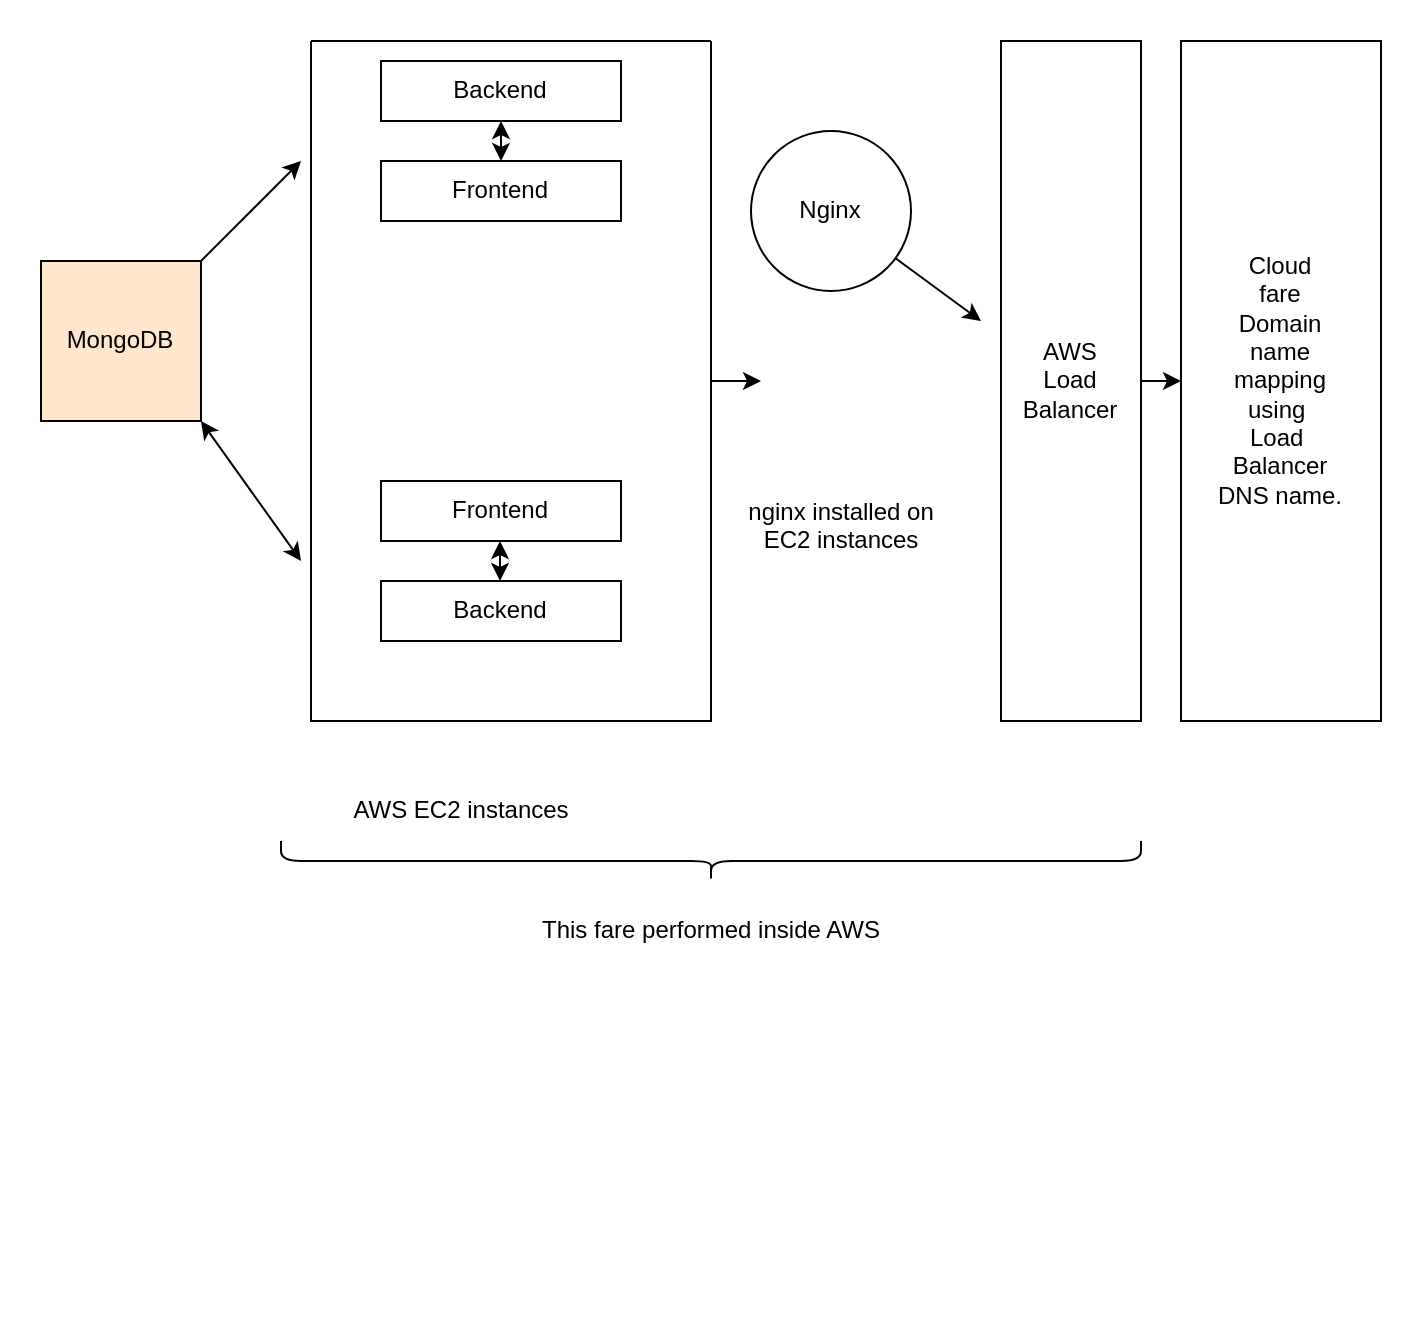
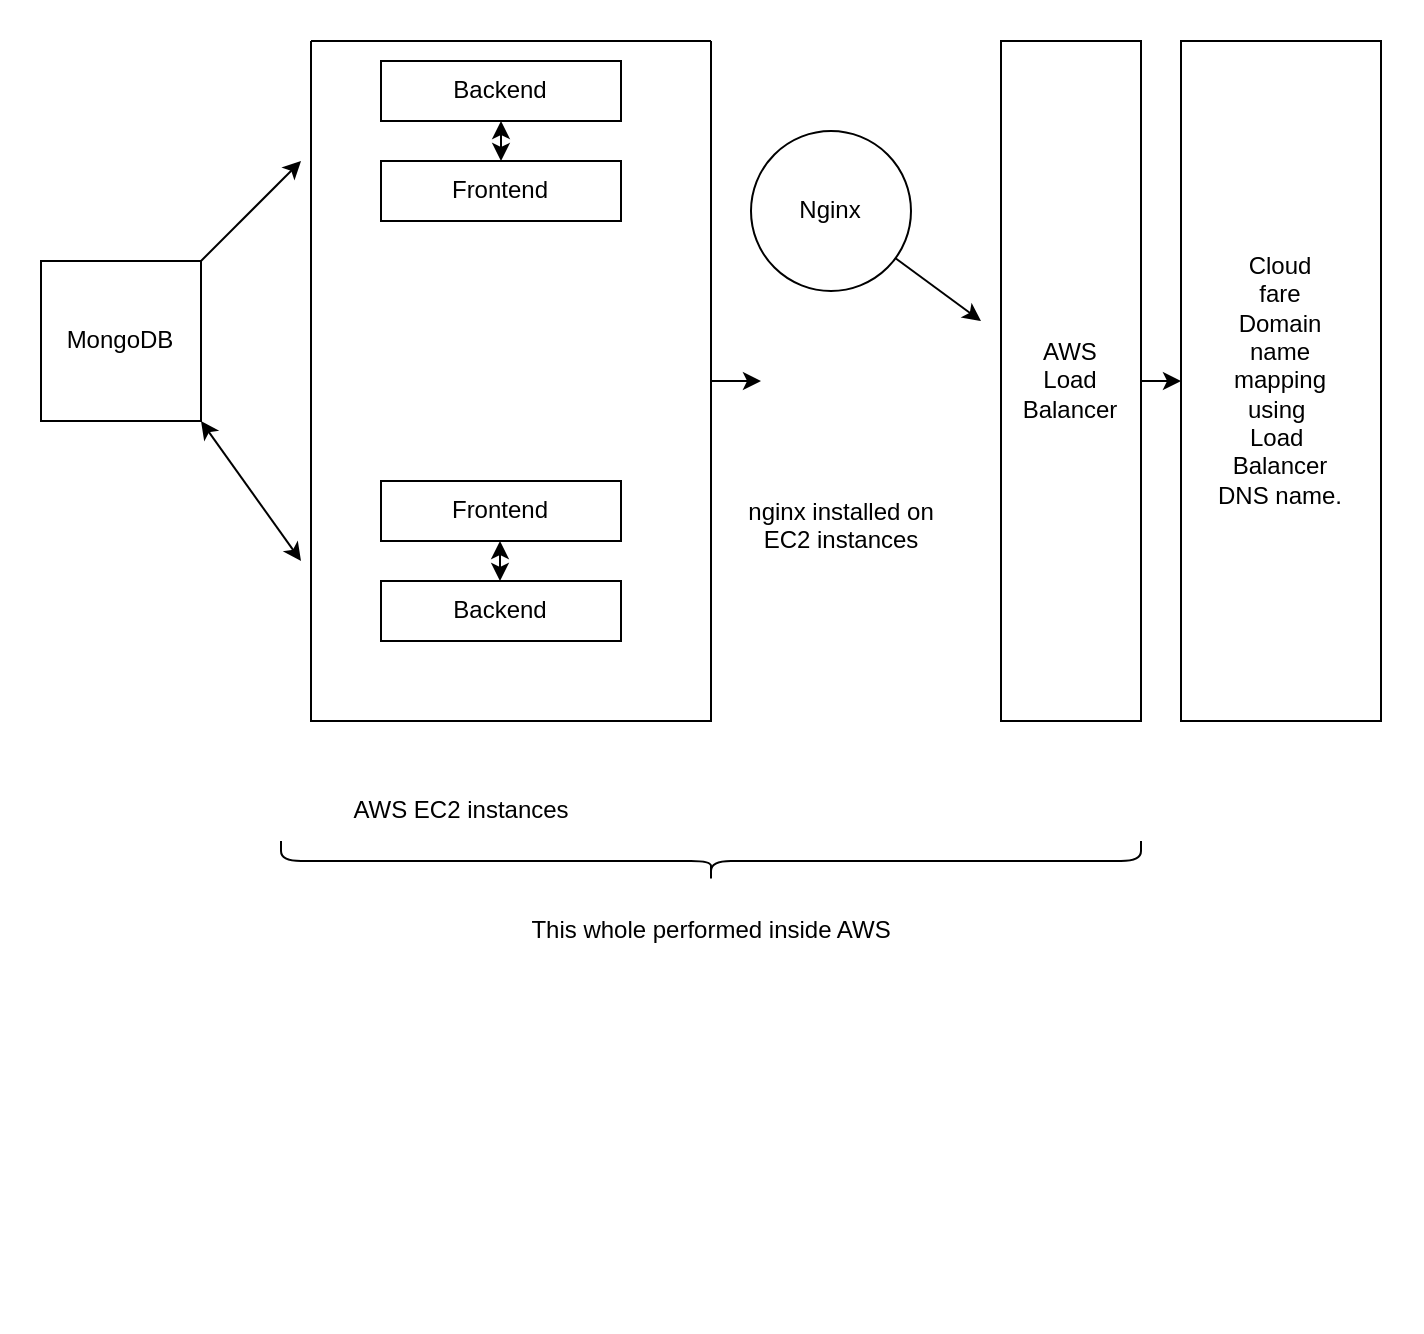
  <mxCell id="0" />
  <mxCell id="1" parent="0" />
- <mxCell id="2" value="MongoDB" style="whiteSpace=wrap;html=1;aspect=fixed;fillColor=#ffe6cc;" vertex="1" parent="1"><mxGeometry x="20" y="130" width="80" height="80" as="geometry" /></mxCell>
+ <mxCell id="2" value="MongoDB" style="whiteSpace=wrap;html=1;aspect=fixed;" vertex="1" parent="1"><mxGeometry x="20" y="130" width="80" height="80" as="geometry" /></mxCell>
  <mxCell id="3" value="" style="endArrow=classic;startArrow=classic;html=1;rounded=0;" edge="1" parent="1"><mxGeometry width="50" height="50" relative="1" as="geometry"><mxPoint x="100" y="210" as="sourcePoint" /><mxPoint x="150" y="280" as="targetPoint" /></mxGeometry></mxCell>
  <mxCell id="4" value="" style="endArrow=classic;html=1;rounded=0;" edge="1" parent="1"><mxGeometry width="50" height="50" relative="1" as="geometry"><mxPoint x="100" y="130" as="sourcePoint" /><mxPoint x="150" y="80" as="targetPoint" /></mxGeometry></mxCell>
  <mxCell id="5" value="" style="edgeStyle=orthogonalEdgeStyle;rounded=0;orthogonalLoop=1;jettySize=auto;html=1;" edge="1" parent="1" source="6" target="14"><mxGeometry relative="1" as="geometry" /></mxCell>
  <mxCell id="6" value="" style="swimlane;startSize=0;" vertex="1" parent="1"><mxGeometry x="155" y="20" width="200" height="340" as="geometry" /></mxCell>
  <mxCell id="7" value="Backend" style="whiteSpace=wrap;html=1;" vertex="1" parent="6"><mxGeometry x="35" y="10" width="120" height="30" as="geometry" /></mxCell>
  <mxCell id="8" value="Frontend" style="whiteSpace=wrap;html=1;" vertex="1" parent="6"><mxGeometry x="35" y="60" width="120" height="30" as="geometry" /></mxCell>
  <mxCell id="9" value="" style="endArrow=classic;startArrow=classic;html=1;rounded=0;exitX=0.5;exitY=0;exitDx=0;exitDy=0;" edge="1" parent="6" source="8"><mxGeometry width="50" height="50" relative="1" as="geometry"><mxPoint x="85" y="50" as="sourcePoint" /><mxPoint x="95" y="40" as="targetPoint" /></mxGeometry></mxCell>
  <mxCell id="10" value="Frontend" style="whiteSpace=wrap;html=1;" vertex="1" parent="6"><mxGeometry x="35" y="220" width="120" height="30" as="geometry" /></mxCell>
  <mxCell id="11" value="Backend" style="whiteSpace=wrap;html=1;" vertex="1" parent="6"><mxGeometry x="35" y="270" width="120" height="30" as="geometry" /></mxCell>
  <mxCell id="12" value="" style="endArrow=classic;startArrow=classic;html=1;rounded=0;exitX=0.5;exitY=0;exitDx=0;exitDy=0;" edge="1" parent="6"><mxGeometry width="50" height="50" relative="1" as="geometry"><mxPoint x="94.5" y="270" as="sourcePoint" /><mxPoint x="94.5" y="250" as="targetPoint" /></mxGeometry></mxCell>
  <mxCell id="13" value="AWS EC2 instances" style="text;html=1;align=center;verticalAlign=middle;resizable=0;points=[];autosize=1;strokeColor=none;fillColor=none;" vertex="1" parent="1"><mxGeometry x="165" y="390" width="130" height="30" as="geometry" /></mxCell>
  <mxCell id="14" value="" style="shape=singleArrow;whiteSpace=wrap;html=1;arrowWidth=0.4;arrowSize=0.4;fontStyle=1;startSize=0;" vertex="1" parent="1"><mxGeometry x="380" y="180" height="20" as="geometry" /></mxCell>
  <mxCell id="15" value="" style="edgeStyle=orthogonalEdgeStyle;rounded=0;orthogonalLoop=1;jettySize=auto;html=1;" edge="1" parent="1" source="16" target="18"><mxGeometry relative="1" as="geometry" /></mxCell>
  <mxCell id="16" value="Nginx" style="ellipse;whiteSpace=wrap;html=1;" vertex="1" parent="1"><mxGeometry x="375" y="65" width="80" height="80" as="geometry" /></mxCell>
  <mxCell id="17" value="nginx installed on &lt;br&gt;EC2 instances&lt;div&gt;&lt;br&gt;&lt;/div&gt;" style="text;html=1;align=center;verticalAlign=middle;resizable=0;points=[];autosize=1;strokeColor=none;fillColor=none;" vertex="1" parent="1"><mxGeometry x="360" y="240" width="120" height="60" as="geometry" /></mxCell>
  <mxCell id="18" value="" style="shape=singleArrow;whiteSpace=wrap;html=1;arrowWidth=0.4;arrowSize=0.4;" vertex="1" parent="1"><mxGeometry x="490" y="160" height="60" as="geometry" /></mxCell>
  <mxCell id="19" value="" style="edgeStyle=orthogonalEdgeStyle;rounded=0;orthogonalLoop=1;jettySize=auto;html=1;" edge="1" parent="1" source="20" target="21"><mxGeometry relative="1" as="geometry" /></mxCell>
  <mxCell id="20" value="AWS&lt;br&gt;Load&lt;br&gt;Balancer" style="whiteSpace=wrap;html=1;" vertex="1" parent="1"><mxGeometry x="500" y="20" width="70" height="340" as="geometry" /></mxCell>
  <mxCell id="21" value="" style="shape=singleArrow;whiteSpace=wrap;html=1;arrowWidth=0.4;arrowSize=0.4;" vertex="1" parent="1"><mxGeometry x="590" y="160" height="60" as="geometry" /></mxCell>
  <mxCell id="22" value="Cloud&lt;div&gt;fare&lt;/div&gt;&lt;div&gt;Domain&lt;/div&gt;&lt;div&gt;name&lt;/div&gt;&lt;div&gt;mapping&lt;br&gt;using&amp;nbsp;&lt;/div&gt;&lt;div&gt;Load&amp;nbsp;&lt;/div&gt;&lt;div&gt;Balancer&lt;/div&gt;&lt;div&gt;DNS name.&lt;/div&gt;" style="whiteSpace=wrap;html=1;" vertex="1" parent="1"><mxGeometry x="590" y="20" width="100" height="340" as="geometry" /></mxCell>
  <mxCell id="23" value="" style="shape=curlyBracket;whiteSpace=wrap;html=1;rounded=1;flipH=1;labelPosition=right;verticalLabelPosition=middle;align=left;verticalAlign=middle;rotation=90;" vertex="1" parent="1"><mxGeometry x="345" y="215" width="20" height="430" as="geometry" /></mxCell>
- <mxCell id="24" value="This fare performed inside AWS" style="text;html=1;align=center;verticalAlign=middle;resizable=0;points=[];autosize=1;strokeColor=none;fillColor=none;" vertex="1" parent="1"><mxGeometry x="255" y="450" width="200" height="30" as="geometry" /></mxCell>
+ <mxCell id="24" value="This whole performed inside AWS" style="text;html=1;align=center;verticalAlign=middle;resizable=0;points=[];autosize=1;strokeColor=none;fillColor=none;" vertex="1" parent="1"><mxGeometry x="255" y="450" width="200" height="30" as="geometry" /></mxCell>
